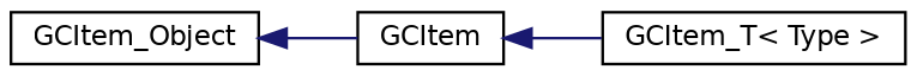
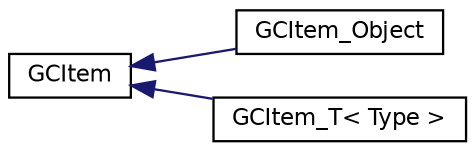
  digraph {
    rankdir=LR
    node [color=black fillcolor=white fontname=Helvetica fontsize=10 shape=record style=filled]
    edge [color=midnightblue dir=back fontname=Helvetica fontsize=10 labelfontname=Helvetica labelfontsize=10 style=solid]
    n1 [height=0.2 label=GCItem width=0.4]
    n2 [height=0.2 label=GCItem_Object width=0.4]
    n3 [height=0.2 label="GCItem_T\< Type \>" width=0.4]
-   n2 -> n1
+   n1 -> n2
    n1 -> n3
  }
